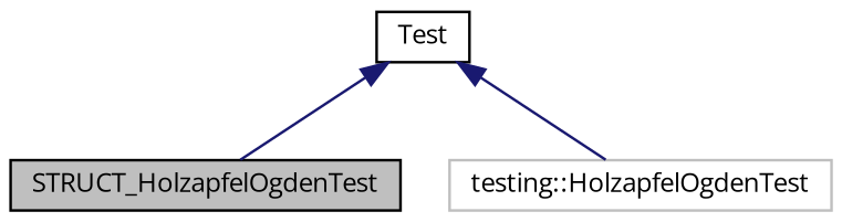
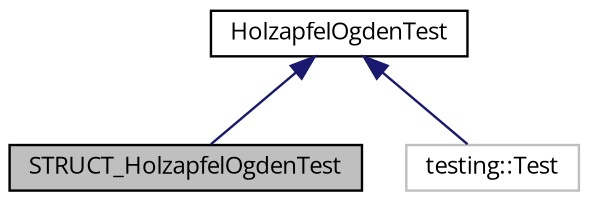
  digraph {
    fontname="Open Sans"
    node [color=black fillcolor=white fontname="Open Sans" fontsize=10 shape=record style=filled]
    edge [color=midnightblue dir=back fontname="Open Sans" fontsize=10 labelfontname=Helvetica labelfontsize=10 style=solid]
    n1 [fillcolor=grey75 fontcolor=black height=0.2 label=STRUCT_HolzapfelOgdenTest width=0.4]
-   n2 [height=0.2 label=Test width=0.4]
-   n3 [color=grey75 height=0.2 label="testing::HolzapfelOgdenTest" width=0.4]
+   n2 [height=0.2 label=HolzapfelOgdenTest width=0.4]
+   n3 [color=grey75 height=0.2 label="testing::Test" width=0.4]
    n2 -> n1
    n2 -> n3
  }
